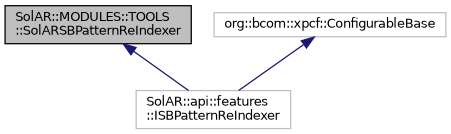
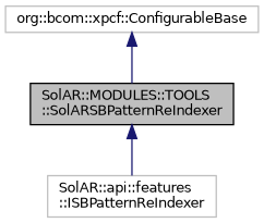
  digraph {
    node [color=grey75 fillcolor=white fontname=Helvetica fontsize=10 shape=record style=filled]
    edge [color=midnightblue dir=back fontname=Helvetica fontsize=10 labelfontname=Helvetica labelfontsize=10 style=solid]
    n1 [color=black fillcolor=grey75 fontcolor=black height=0.2 label="SolAR::MODULES::TOOLS\l::SolARSBPatternReIndexer" width=0.4]
    n2 [height=0.2 label="SolAR::api::features\l::ISBPatternReIndexer" width=0.4]
    n3 [height=0.2 label="org::bcom::xpcf::ConfigurableBase" width=0.4]
    n1 -> n2
-   n3 -> n2
+   n3 -> n1
  }
